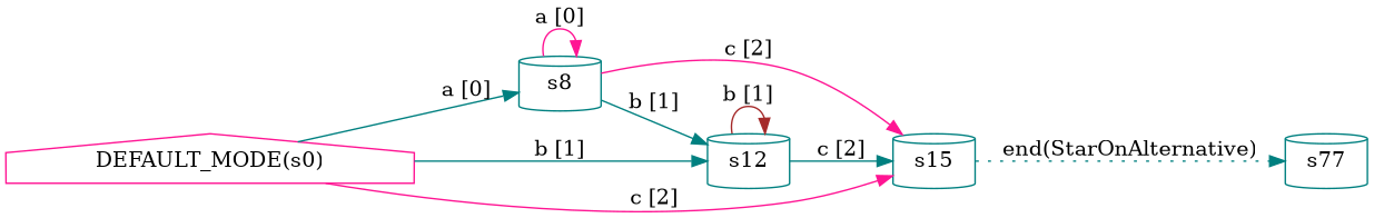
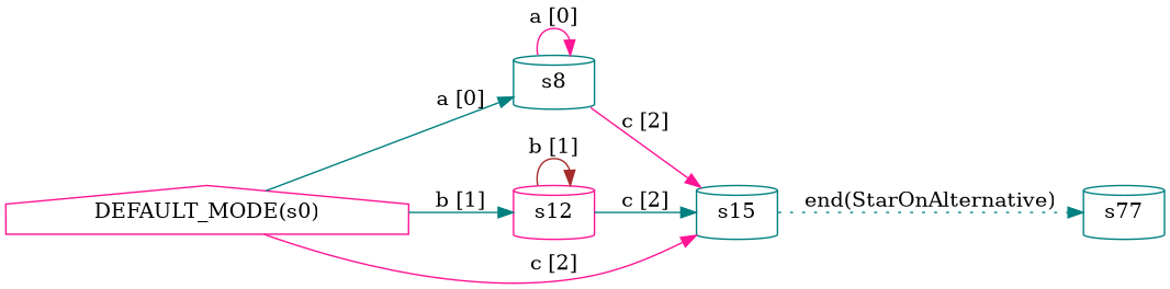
  digraph {
    rankdir=LR
    node [color=teal shape=cylinder]
    edge [color=teal]
    "DEFAULT_MODE(s0)" [color=deeppink shape=house]
    s8
-   s12
+   s12 [color=deeppink]
    s15
    n5 [label=s77]
    "DEFAULT_MODE(s0)" -> s8 [label="a [0]"]
    "DEFAULT_MODE(s0)" -> s12 [label="b [1]"]
    "DEFAULT_MODE(s0)" -> s15 [color=deeppink label="c [2]"]
    s8 -> s8 [color=deeppink label="a [0]"]
-   s8 -> s12 [label="b [1]"]
    s8 -> s15 [color=deeppink label="c [2]"]
    s12 -> s12 [color=brown label="b [1]"]
    s12 -> s15 [label="c [2]"]
    s15 -> n5 [label="end(StarOnAlternative)" style=dotted]
  }
